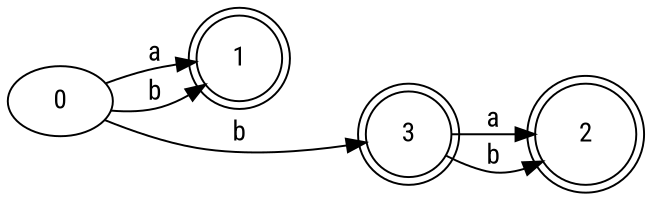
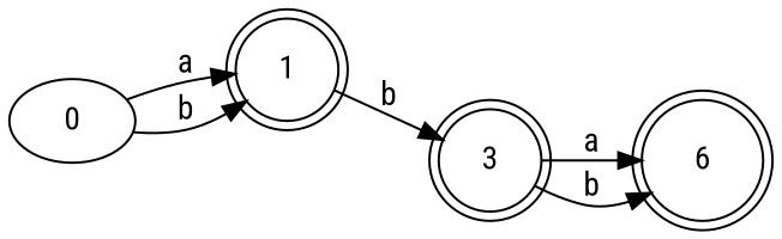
  digraph {
    fontname="Roboto Condensed"
    rankdir=LR
    node [fontname="Roboto Condensed" shape=doublecircle]
    edge [fontname="Roboto Condensed"]
    1
    3
    0 [shape=""]
-   2
-   0 -> 3 [label=b]
+   2 [label=6]
+   1 -> 3 [label=b]
    3 -> 2 [label=a]
    3 -> 2 [label=b]
    0 -> 1 [label=a]
    0 -> 1 [label=b]
  }
